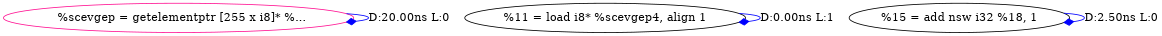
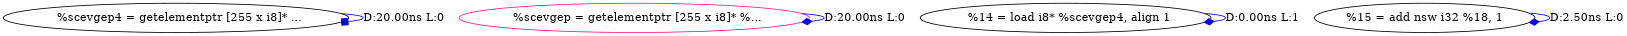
  digraph {
    node [color=black]
    edge [arrowhead=diamond color=blue]
+   n1 [label="  %scevgep4 = getelementptr [255 x i8]* ..."]
    n2 [color=deeppink label="  %scevgep = getelementptr [255 x i8]* %..."]
-   n3 [label="%11 = load i8* %scevgep4, align 1"]
+   n3 [label="  %14 = load i8* %scevgep4, align 1"]
    n4 [label="%15 = add nsw i32 %18, 1"]
+   n1 -> n1 [arrowhead=box label="D:20.00ns L:0"]
    n2 -> n2 [label="D:20.00ns L:0"]
    n3 -> n3 [label="D:0.00ns L:1"]
    n4 -> n4 [label="D:2.50ns L:0"]
  }
